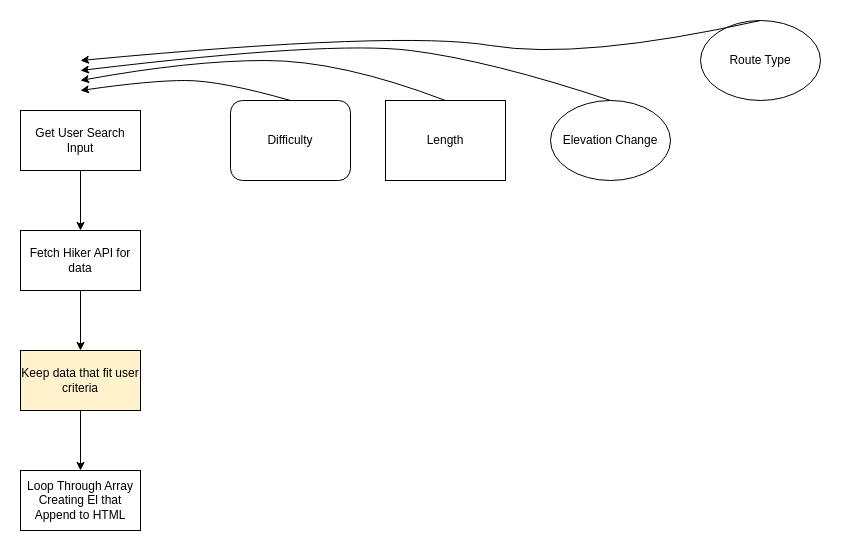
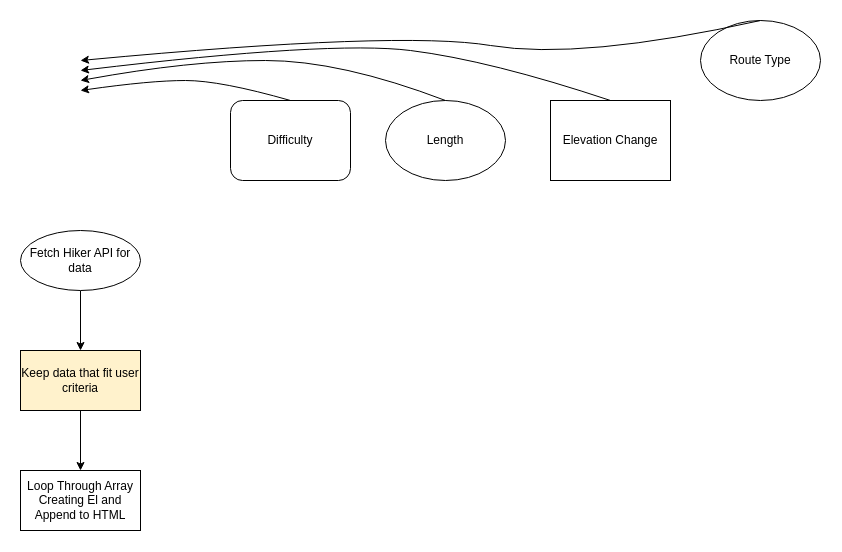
  <mxCell id="0" />
  <mxCell id="1" parent="0" />
- <mxCell id="2" value="" style="edgeStyle=none;html=1;" parent="1" source="3" target="13" edge="1"><mxGeometry relative="1" as="geometry" /></mxCell>
- <mxCell id="3" value="Get User Search Input" style="rounded=0;whiteSpace=wrap;html=1;" parent="1" vertex="1"><mxGeometry x="20" y="110" width="120" height="60" as="geometry" /></mxCell>
  <mxCell id="4" value="Difficulty" style="whiteSpace=wrap;html=1;rounded=1;" parent="1" vertex="1"><mxGeometry x="230" y="100" width="120" height="80" as="geometry" /></mxCell>
  <mxCell id="5" value="" style="curved=1;endArrow=classic;html=1;exitX=0.5;exitY=0;exitDx=0;exitDy=0;" parent="1" source="4" edge="1"><mxGeometry width="50" height="50" relative="1" as="geometry"><mxPoint x="250" y="70" as="sourcePoint" /><mxPoint x="80" y="90" as="targetPoint" /><Array as="points"><mxPoint x="220" y="80" /><mxPoint x="150" y="80" /></Array></mxGeometry></mxCell>
- <mxCell id="6" value="Elevation Change" style="ellipse;whiteSpace=wrap;html=1;" parent="1" vertex="1"><mxGeometry x="550" y="100" width="120" height="80" as="geometry" /></mxCell>
- <mxCell id="7" value="Length" style="whiteSpace=wrap;html=1;rounded=0;" parent="1" vertex="1"><mxGeometry x="385" y="100" width="120" height="80" as="geometry" /></mxCell>
+ <mxCell id="6" value="Elevation Change" style="whiteSpace=wrap;html=1;rounded=0;" parent="1" vertex="1"><mxGeometry x="550" y="100" width="120" height="80" as="geometry" /></mxCell>
+ <mxCell id="7" value="Length" style="ellipse;whiteSpace=wrap;html=1;" parent="1" vertex="1"><mxGeometry x="385" y="100" width="120" height="80" as="geometry" /></mxCell>
  <mxCell id="8" value="" style="curved=1;endArrow=classic;html=1;exitX=0.5;exitY=0;exitDx=0;exitDy=0;" parent="1" source="7" edge="1"><mxGeometry width="50" height="50" relative="1" as="geometry"><mxPoint x="420" y="350" as="sourcePoint" /><mxPoint x="80" y="80" as="targetPoint" /><Array as="points"><mxPoint x="340" y="60" /><mxPoint x="190" y="60" /></Array></mxGeometry></mxCell>
  <mxCell id="9" value="" style="curved=1;endArrow=classic;html=1;exitX=0.5;exitY=0;exitDx=0;exitDy=0;" parent="1" source="6" edge="1"><mxGeometry width="50" height="50" relative="1" as="geometry"><mxPoint x="420" y="210" as="sourcePoint" /><mxPoint x="80" y="70" as="targetPoint" /><Array as="points"><mxPoint x="490" y="60" /><mxPoint x="330" y="40" /></Array></mxGeometry></mxCell>
  <mxCell id="10" value="Route Type" style="ellipse;whiteSpace=wrap;html=1;" parent="1" vertex="1"><mxGeometry x="700" y="20" width="120" height="80" as="geometry" /></mxCell>
  <mxCell id="11" value="" style="curved=1;endArrow=classic;html=1;exitX=0.5;exitY=0;exitDx=0;exitDy=0;" parent="1" source="10" edge="1"><mxGeometry width="50" height="50" relative="1" as="geometry"><mxPoint x="420" y="210" as="sourcePoint" /><mxPoint x="80" as="targetPoint" y="60" /><Array as="points"><mxPoint x="580" y="60" /><mxPoint x="400" y="30" /></Array></mxGeometry></mxCell>
  <mxCell id="12" value="" style="edgeStyle=none;html=1;" parent="1" source="13" edge="1"><mxGeometry relative="1" as="geometry"><mxPoint x="80" y="350" as="targetPoint" /></mxGeometry></mxCell>
- <mxCell id="13" value="Fetch Hiker API for data" style="rounded=0;whiteSpace=wrap;html=1;" parent="1" vertex="1"><mxGeometry x="20" y="230" width="120" height="60" as="geometry" /></mxCell>
- <mxCell id="14" value="Loop Through Array Creating El that Append to HTML" style="rounded=0;whiteSpace=wrap;html=1;" parent="1" vertex="1"><mxGeometry x="20" y="470" width="120" height="60" as="geometry" /></mxCell>
+ <mxCell id="13" value="Fetch Hiker API for data" style="ellipse;whiteSpace=wrap;html=1;" parent="1" vertex="1"><mxGeometry x="20" y="230" width="120" height="60" as="geometry" /></mxCell>
+ <mxCell id="14" value="Loop Through Array Creating El and Append to HTML" style="rounded=0;whiteSpace=wrap;html=1;" parent="1" vertex="1"><mxGeometry x="20" y="470" width="120" height="60" as="geometry" /></mxCell>
  <mxCell id="15" value="Keep data that fit user criteria" style="rounded=0;whiteSpace=wrap;html=1;fillColor=#fff2cc;" vertex="1" parent="1"><mxGeometry x="20" y="350" width="120" height="60" as="geometry" /></mxCell>
  <mxCell id="16" value="" style="endArrow=classic;html=1;exitX=0.5;exitY=1;exitDx=0;exitDy=0;" edge="1" parent="1" source="15"><mxGeometry width="50" height="50" relative="1" as="geometry"><mxPoint x="200" y="360" as="sourcePoint" /><mxPoint x="80" y="470" as="targetPoint" /></mxGeometry></mxCell>
